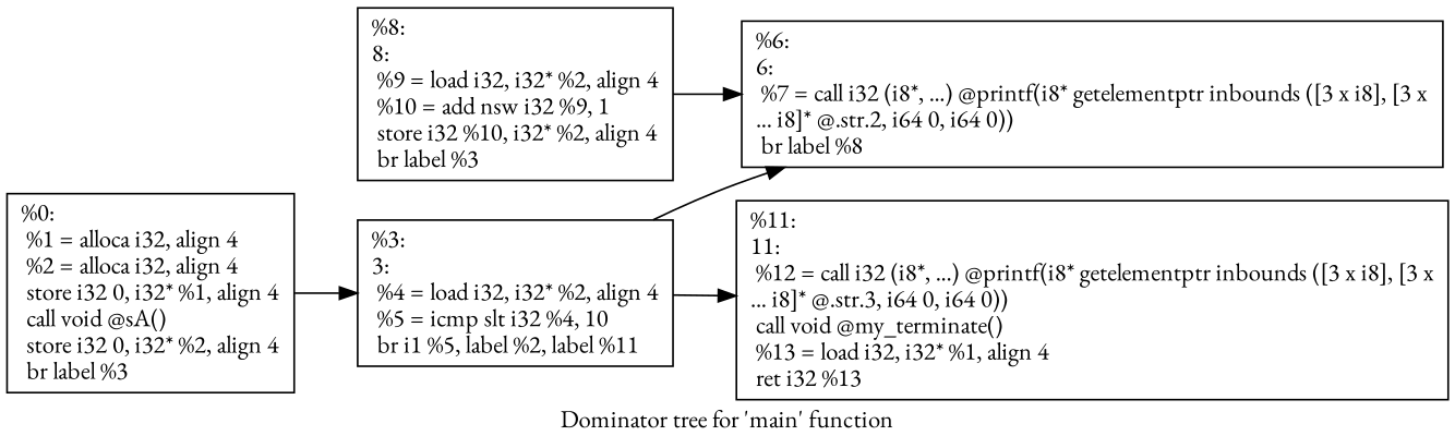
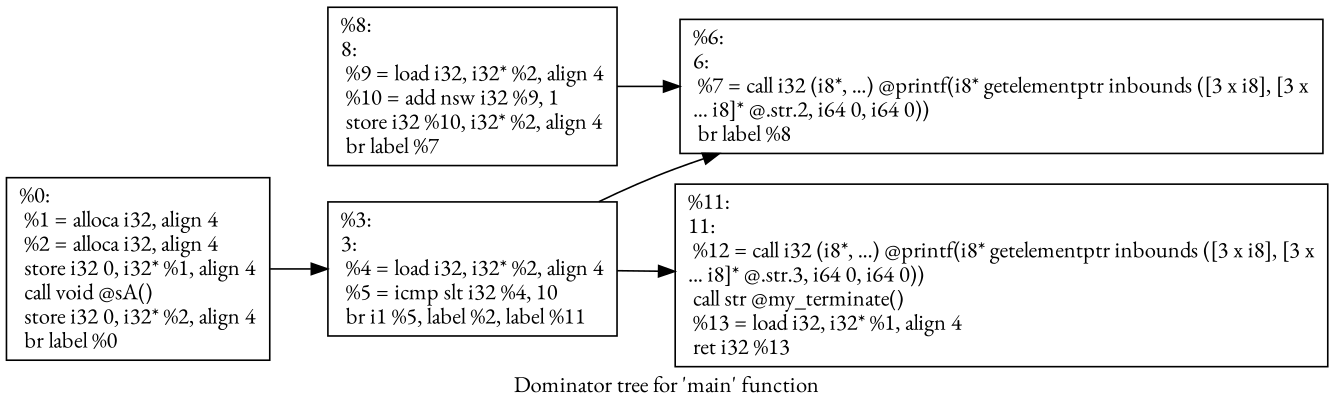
  digraph {
    fontname="EB Garamond"
    label="Dominator tree for 'main' function"
    rankdir=LR
    node [fontname="EB Garamond" shape=record]
    edge [fontname="EB Garamond"]
-   n1 [label="{%0:\l  %1 = alloca i32, align 4\l  %2 = alloca i32, align 4\l  store i32 0, i32* %1, align 4\l  call void @sA()\l  store i32 0, i32* %2, align 4\l  br label %3\l}"]
+   n1 [label="{%0:\l  %1 = alloca i32, align 4\l  %2 = alloca i32, align 4\l  store i32 0, i32* %1, align 4\l  call void @sA()\l  store i32 0, i32* %2, align 4\l  br label %0\l}"]
    n2 [label="{%3:\l3:                                                \l  %4 = load i32, i32* %2, align 4\l  %5 = icmp slt i32 %4, 10\l  br i1 %5, label %2, label %11\l}"]
    n3 [label="{%6:\l6:                                                \l  %7 = call i32 (i8*, ...) @printf(i8* getelementptr inbounds ([3 x i8], [3 x\l... i8]* @.str.2, i64 0, i64 0))\l  br label %8\l}"]
-   n4 [label="{%11:\l11:                                               \l  %12 = call i32 (i8*, ...) @printf(i8* getelementptr inbounds ([3 x i8], [3 x\l... i8]* @.str.3, i64 0, i64 0))\l  call void @my_terminate()\l  %13 = load i32, i32* %1, align 4\l  ret i32 %13\l}"]
-   n5 [label="{%8:\l8:                                                \l  %9 = load i32, i32* %2, align 4\l  %10 = add nsw i32 %9, 1\l  store i32 %10, i32* %2, align 4\l  br label %3\l}"]
+   n4 [label="{%11:\l11:                                               \l  %12 = call i32 (i8*, ...) @printf(i8* getelementptr inbounds ([3 x i8], [3 x\l... i8]* @.str.3, i64 0, i64 0))\l  call str @my_terminate()\l  %13 = load i32, i32* %1, align 4\l  ret i32 %13\l}"]
+   n5 [label="{%8:\l8:                                                \l  %9 = load i32, i32* %2, align 4\l  %10 = add nsw i32 %9, 1\l  store i32 %10, i32* %2, align 4\l  br label %7\l}"]
    n1 -> n2
    n2 -> n3
    n2 -> n4
    n5 -> n3
  }
